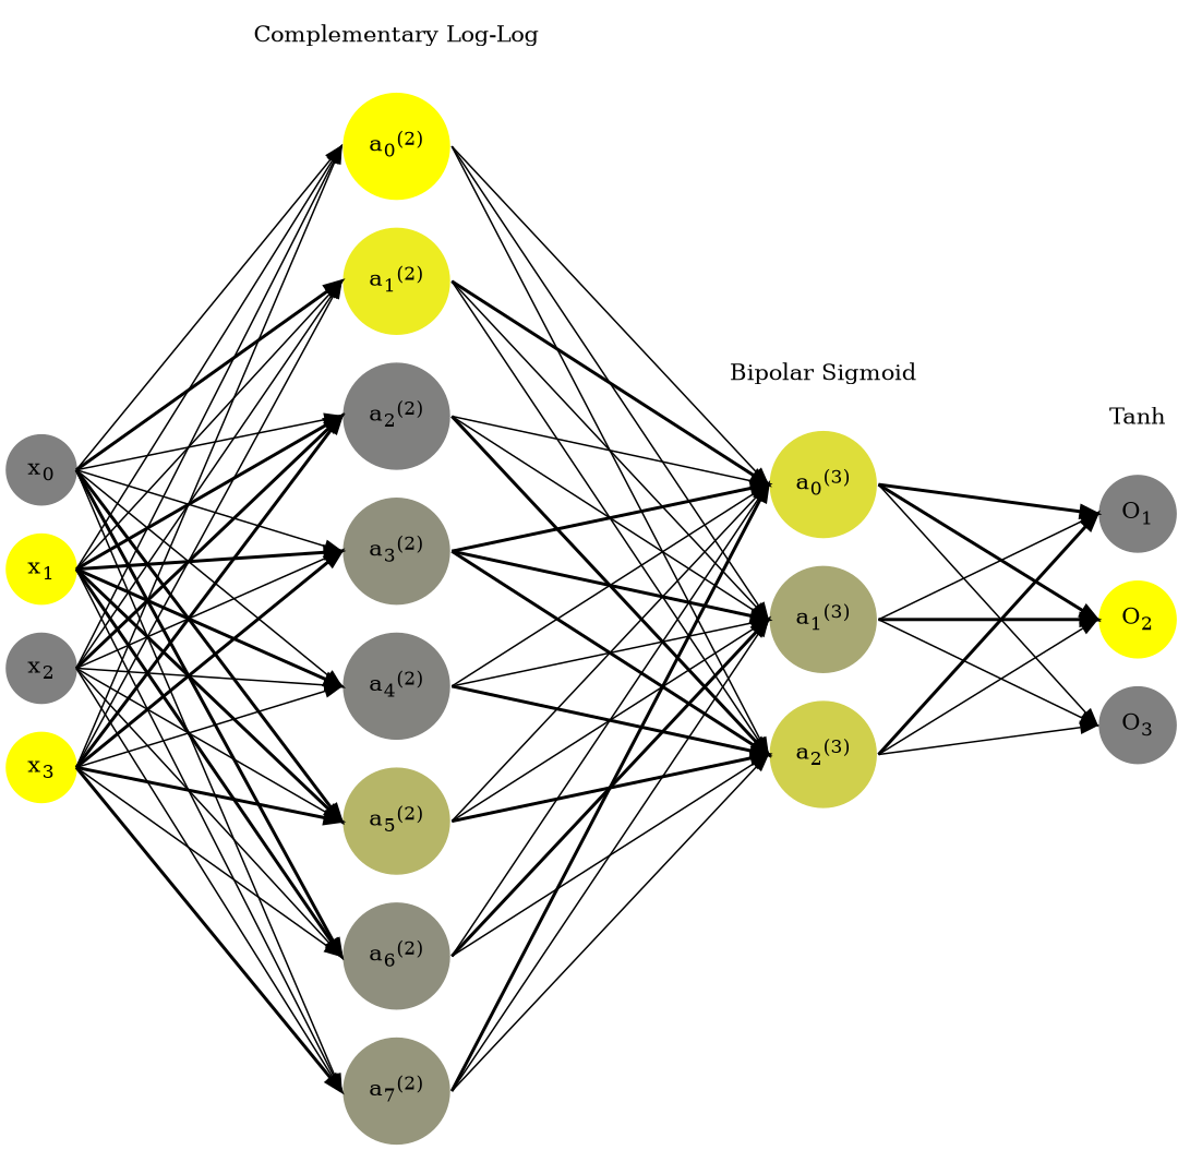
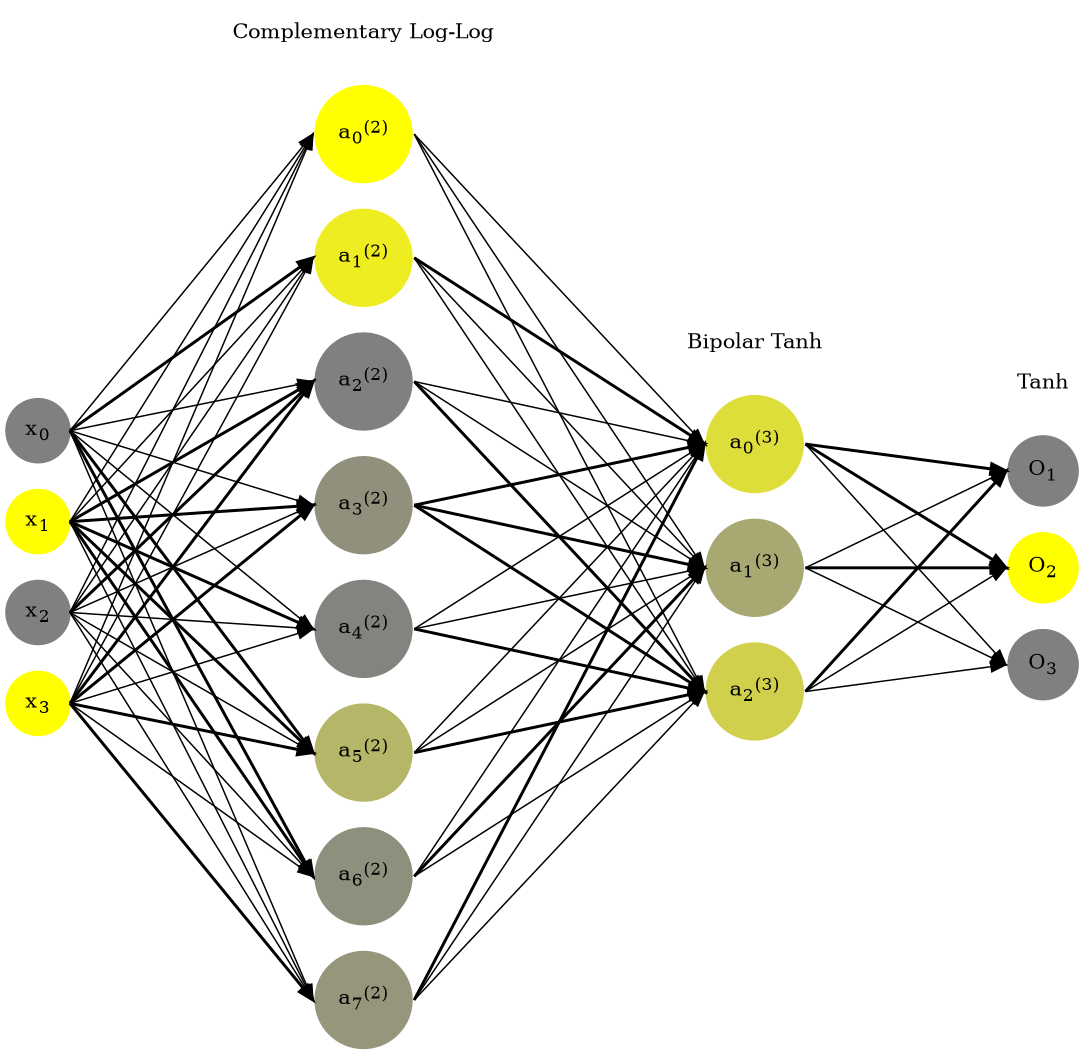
  digraph {
    rankdir=LR
    ranksep=1.4
    splines=false
    node [color="0.1667, 0.0, 0.5" fillcolor="0.1667, 0.0, 0.5" shape=circle style=filled]
    edge [headport=w style=solid tailport=e]
    n1 [label=<x<sub>0</sub>>]
    n2 [color="0.1667, 1.0, 1.0" fillcolor="0.1667, 1.0, 1.0" label=<x<sub>1</sub>>]
    n3 [label=<x<sub>2</sub>>]
    n4 [color="0.1667, 1.0, 1.0" fillcolor="0.1667, 1.0, 1.0" label=<x<sub>3</sub>>]
    n5 [color="0.1667, 0.999911, 0.999956" fillcolor="0.1667, 0.999911, 0.999956" label=<a<sub>0</sub><sup>(2)</sup>>]
    n6 [color="0.1667, 0.856243, 0.928121" fillcolor="0.1667, 0.856243, 0.928121" label=<a<sub>1</sub><sup>(2)</sup>>]
    n7 [color="0.1667, 0.001980, 0.500990" fillcolor="0.1667, 0.001980, 0.500990" label=<a<sub>2</sub><sup>(2)</sup>>]
    n8 [color="0.1667, 0.130754, 0.565377" fillcolor="0.1667, 0.130754, 0.565377" label=<a<sub>3</sub><sup>(2)</sup>>]
    n9 [color="0.1667, 0.030042, 0.515021" fillcolor="0.1667, 0.030042, 0.515021" label=<a<sub>4</sub><sup>(2)</sup>>]
    n10 [color="0.1667, 0.426460, 0.713230" fillcolor="0.1667, 0.426460, 0.713230" label=<a<sub>5</sub><sup>(2)</sup>>]
    n11 [color="0.1667, 0.118439, 0.559220" fillcolor="0.1667, 0.118439, 0.559220" label=<a<sub>6</sub><sup>(2)</sup>>]
    n12 [color="0.1667, 0.175893, 0.587946" fillcolor="0.1667, 0.175893, 0.587946" label=<a<sub>7</sub><sup>(2)</sup>>]
    n13 [color="0.1667, 0.739439, 0.869719" fillcolor="0.1667, 0.739439, 0.869719" label=<a<sub>0</sub><sup>(3)</sup>>]
    n14 [color="0.1667, 0.318483, 0.659242" fillcolor="0.1667, 0.318483, 0.659242" label=<a<sub>1</sub><sup>(3)</sup>>]
    n15 [color="0.1667, 0.627213, 0.813606" fillcolor="0.1667, 0.627213, 0.813606" label=<a<sub>2</sub><sup>(3)</sup>>]
    n16 [label=<O<sub>1</sub>>]
    n17 [color="0.1667, 1.0, 1.0" fillcolor="0.1667, 1.0, 1.0" label=<O<sub>2</sub>>]
    n18 [label=<O<sub>3</sub>>]
    n19 [label="Complementary Log-Log" shape=plaintext color=teal fillcolor="" style=""]
-   n20 [label="Bipolar Sigmoid" shape=plaintext color=teal fillcolor="" style=""]
+   n20 [label="Bipolar Tanh" shape=plaintext color=teal fillcolor="" style=""]
    n21 [label=Tanh shape=plaintext color=brown fillcolor="" style=""]
    subgraph sub_1 {
      n1
    }
    subgraph sub_2 {
      n2
    }
    subgraph sub_3 {
      n3
    }
    subgraph sub_4 {
      n4
    }
    subgraph sub_5 {
      n5
    }
    subgraph sub_6 {
      n6
    }
    subgraph sub_7 {
      n7
    }
    subgraph sub_8 {
      n8
    }
    subgraph sub_9 {
      n9
    }
    subgraph sub_10 {
      n10
    }
    subgraph sub_11 {
      n11
    }
    subgraph sub_12 {
      n12
    }
    subgraph sub_13 {
      n13
    }
    subgraph sub_14 {
      n14
    }
    subgraph sub_15 {
      n15
    }
    subgraph sub_16 {
      n16
    }
    subgraph sub_17 {
      n17
    }
    subgraph sub_18 {
      n18
    }
    subgraph sub_19 {
      rank=same
      n1
      n2
      n3
      n4
    }
    subgraph sub_20 {
      rank=same
      n5
      n6
      n7
      n8
      n9
      n10
      n11
      n12
    }
    subgraph sub_21 {
      rank=same
      n13
      n14
      n15
    }
    subgraph sub_22 {
      rank=same
      n16
      n17
      n18
    }
    subgraph sub_23 {
      rank=same
      n5
      n19
    }
    subgraph sub_24 {
      rank=same
      n13
      n20
    }
    subgraph sub_25 {
      rank=same
      n16
      n21
    }
    n1 -> n2 [style=invis]
    n1 -> n5
    n1 -> n6 [style=bold]
    n1 -> n7
    n1 -> n8
    n1 -> n9
    n1 -> n10 [style=bold]
    n1 -> n11 [style=bold]
    n1 -> n12
    n2 -> n3 [style=invis]
    n2 -> n5
    n2 -> n6
    n2 -> n7 [style=bold]
    n2 -> n8 [style=bold]
    n2 -> n9 [style=bold]
    n2 -> n10 [style=bold]
    n2 -> n11 [style=bold]
    n2 -> n12
    n3 -> n4 [style=invis]
    n3 -> n5
    n3 -> n6
    n3 -> n7 [style=bold]
    n3 -> n8
    n3 -> n9
    n3 -> n10
    n3 -> n11
    n3 -> n12
    n4 -> n5
    n4 -> n6
    n4 -> n7 [style=bold]
    n4 -> n8 [style=bold]
    n4 -> n9
    n4 -> n10 [style=bold]
    n4 -> n11
    n4 -> n12 [style=bold]
    n5 -> n6 [style=invis]
    n5 -> n13
    n5 -> n14
    n5 -> n15
    n6 -> n7 [style=invis]
    n6 -> n13 [style=bold]
    n6 -> n14
    n6 -> n15
    n7 -> n8 [style=invis]
    n7 -> n13
    n7 -> n14
    n7 -> n15 [style=bold]
    n8 -> n9 [style=invis]
    n8 -> n13 [style=bold]
    n8 -> n14 [style=bold]
    n8 -> n15 [style=bold]
    n9 -> n10 [style=invis]
    n9 -> n13
    n9 -> n14
    n9 -> n15 [style=bold]
    n10 -> n11 [style=invis]
    n10 -> n13
    n10 -> n14
    n10 -> n15 [style=bold]
    n11 -> n12 [style=invis]
    n11 -> n13
    n11 -> n14 [style=bold]
    n11 -> n15
    n12 -> n13 [style=bold]
    n12 -> n14
    n12 -> n15
    n13 -> n14 [style=invis]
    n13 -> n16 [style=bold]
    n13 -> n17 [style=bold]
    n13 -> n18
    n14 -> n15 [style=invis]
    n14 -> n16
    n14 -> n17 [style=bold]
    n14 -> n18
    n15 -> n16 [style=bold]
    n15 -> n17
    n15 -> n18
    n16 -> n17 [style=invis]
    n17 -> n18 [style=invis]
    n19 -> n5 [style=invis]
    n20 -> n13 [style=invis]
    n21 -> n16 [style=invis]
  }
